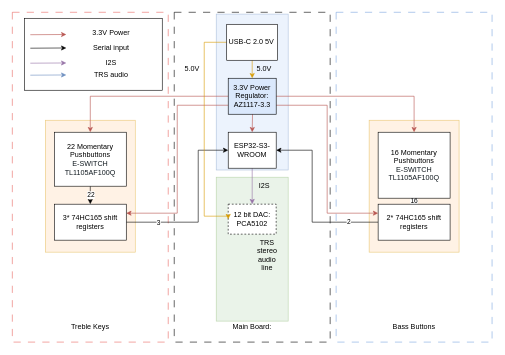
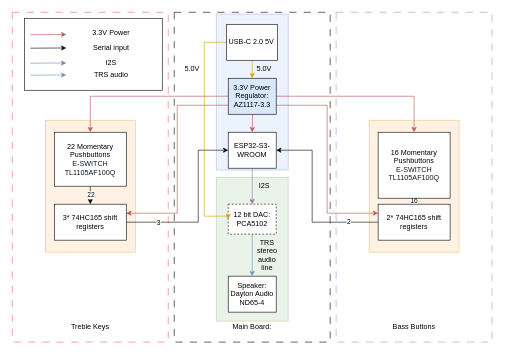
  <mxCell id="0" />
  <mxCell id="1" parent="0" />
  <mxCell id="2" value="" style="rounded=0;whiteSpace=wrap;html=1;fillColor=#d5e8d4;strokeColor=#82b366;opacity=50;" parent="1" vertex="1"><mxGeometry x="360" y="295" width="120" height="240" as="geometry" /></mxCell>
  <mxCell id="3" value="" style="rounded=0;whiteSpace=wrap;html=1;fillColor=#dae8fc;strokeColor=#6c8ebf;gradientColor=none;opacity=50;" parent="1" vertex="1"><mxGeometry x="360" y="23" width="120" height="260" as="geometry" /></mxCell>
  <mxCell id="4" value="" style="rounded=0;whiteSpace=wrap;html=1;fillColor=#ffe6cc;strokeColor=#d79b00;opacity=50;" parent="1" vertex="1"><mxGeometry x="75" y="200" width="150" height="220" as="geometry" /></mxCell>
  <mxCell id="5" value="" style="rounded=0;whiteSpace=wrap;html=1;dashed=1;dashPattern=12 12;fillColor=none;strokeColor=default;" parent="1" vertex="1"><mxGeometry x="290" width="260" height="550" as="geometry" y="20" /></mxCell>
  <mxCell id="6" value="" style="rounded=0;whiteSpace=wrap;html=1;fillColor=#ffe6cc;strokeColor=#d79b00;opacity=50;" parent="1" vertex="1"><mxGeometry x="615" y="200" width="150" height="220" as="geometry" /></mxCell>
  <mxCell id="7" value="&lt;div&gt;&lt;br&gt;&lt;/div&gt;" style="rounded=0;whiteSpace=wrap;html=1;dashed=1;fillColor=none;dashPattern=12 12;strokeColor=#EA6B66;" parent="1" vertex="1"><mxGeometry x="20" width="260" height="550" as="geometry" y="20" /></mxCell>
  <mxCell id="8" value="" style="rounded=0;whiteSpace=wrap;html=1;dashed=1;dashPattern=12 12;fillColor=none;strokeColor=#7EA6E0;" parent="1" vertex="1"><mxGeometry x="560" width="260" height="550" as="geometry" y="20" /></mxCell>
  <mxCell id="9" style="edgeStyle=orthogonalEdgeStyle;rounded=0;orthogonalLoop=1;jettySize=auto;html=1;exitX=0.5;exitY=1;exitDx=0;exitDy=0;entryX=0.5;entryY=0;entryDx=0;entryDy=0;" parent="1" source="11" target="14" edge="1"><mxGeometry relative="1" as="geometry" /></mxCell>
  <mxCell id="10" value="22" style="edgeLabel;html=1;align=center;verticalAlign=middle;resizable=0;points=[];" vertex="1" connectable="0" parent="9"><mxGeometry x="-0.04" relative="1" as="geometry"><mxPoint as="offset" /></mxGeometry></mxCell>
  <mxCell id="11" value="&lt;font&gt;22 Momentary Pushbuttons&lt;/font&gt;&lt;div&gt;&lt;span style=&quot;color: rgb(18, 27, 33); font-family: &amp;quot;Source Sans Pro&amp;quot;, sans-serif; text-align: start; background-color: rgb(255, 255, 255);&quot;&gt;&lt;font&gt;E-SWITCH TL1105AF100Q&lt;/font&gt;&lt;/span&gt;&lt;/div&gt;" style="rounded=0;whiteSpace=wrap;html=1;" parent="1" vertex="1"><mxGeometry x="90" y="220" width="120" height="90" as="geometry" /></mxCell>
  <mxCell id="12" style="edgeStyle=orthogonalEdgeStyle;rounded=0;orthogonalLoop=1;jettySize=auto;html=1;exitX=1;exitY=0.5;exitDx=0;exitDy=0;entryX=0;entryY=0.5;entryDx=0;entryDy=0;" parent="1" source="14" target="24" edge="1"><mxGeometry relative="1" as="geometry"><Array as="points"><mxPoint x="330" y="370" /><mxPoint x="330" y="250" /></Array></mxGeometry></mxCell>
  <mxCell id="13" value="3" style="edgeLabel;html=1;align=center;verticalAlign=middle;resizable=0;points=[];" vertex="1" connectable="0" parent="12"><mxGeometry x="-0.632" relative="1" as="geometry"><mxPoint as="offset" /></mxGeometry></mxCell>
  <mxCell id="14" value="3* 74HC165&lt;span style=&quot;color: light-dark(rgb(0, 0, 0), rgb(255, 255, 255)); background-color: transparent;&quot;&gt;&amp;nbsp;shift registers&lt;/span&gt;" style="rounded=0;whiteSpace=wrap;html=1;" parent="1" vertex="1"><mxGeometry x="90" y="340" width="120" height="60" as="geometry" /></mxCell>
  <mxCell id="15" value="16" style="edgeStyle=orthogonalEdgeStyle;rounded=0;orthogonalLoop=1;jettySize=auto;html=1;" parent="1" source="16" target="19" edge="1"><mxGeometry relative="1" as="geometry" /></mxCell>
  <mxCell id="16" value="&lt;font&gt;16 Momentary Pushbuttons&lt;/font&gt;&lt;div&gt;&lt;span style=&quot;color: rgb(18, 27, 33); font-family: &amp;quot;Source Sans Pro&amp;quot;, sans-serif; text-align: start; background-color: rgb(255, 255, 255);&quot;&gt;&lt;font&gt;E-SWITCH TL1105AF100Q&lt;/font&gt;&lt;/span&gt;&lt;/div&gt;" style="rounded=0;whiteSpace=wrap;html=1;" parent="1" vertex="1"><mxGeometry x="630" y="220" width="120" height="110" as="geometry" /></mxCell>
  <mxCell id="17" style="edgeStyle=orthogonalEdgeStyle;rounded=0;orthogonalLoop=1;jettySize=auto;html=1;exitX=0;exitY=0.5;exitDx=0;exitDy=0;entryX=1;entryY=0.5;entryDx=0;entryDy=0;" parent="1" source="19" target="24" edge="1"><mxGeometry relative="1" as="geometry"><Array as="points"><mxPoint x="520" y="370" /><mxPoint x="520" y="250" /></Array></mxGeometry></mxCell>
  <mxCell id="18" value="2" style="edgeLabel;html=1;align=center;verticalAlign=middle;resizable=0;points=[];" vertex="1" connectable="0" parent="17"><mxGeometry x="-0.655" y="-1" relative="1" as="geometry"><mxPoint as="offset" /></mxGeometry></mxCell>
  <mxCell id="19" value="2* 74HC165&lt;span style=&quot;color: light-dark(rgb(0, 0, 0), rgb(255, 255, 255)); background-color: transparent;&quot;&gt;&amp;nbsp;shift registers&lt;/span&gt;" style="rounded=0;whiteSpace=wrap;html=1;" parent="1" vertex="1"><mxGeometry x="630" y="340" width="120" height="60" as="geometry" /></mxCell>
  <mxCell id="20" value="Treble Keys" style="text;html=1;align=center;verticalAlign=middle;whiteSpace=wrap;rounded=0;" parent="1" vertex="1"><mxGeometry x="110" y="530" width="80" height="30" as="geometry" /></mxCell>
  <mxCell id="21" value="Bass Buttons" style="text;html=1;align=center;verticalAlign=middle;whiteSpace=wrap;rounded=0;" parent="1" vertex="1"><mxGeometry x="650" y="530" width="80" height="30" as="geometry" /></mxCell>
  <mxCell id="22" value="Main Board:" style="text;html=1;align=center;verticalAlign=middle;whiteSpace=wrap;rounded=0;" parent="1" vertex="1"><mxGeometry x="360" y="530" width="120" height="30" as="geometry" /></mxCell>
  <mxCell id="23" style="edgeStyle=orthogonalEdgeStyle;rounded=0;orthogonalLoop=1;jettySize=auto;html=1;exitX=0.5;exitY=1;exitDx=0;exitDy=0;entryX=0.5;entryY=0;entryDx=0;entryDy=0;fillColor=#e1d5e7;strokeColor=#9673a6;" parent="1" source="24" target="26" edge="1"><mxGeometry relative="1" as="geometry" /></mxCell>
  <mxCell id="24" value="ESP32-S3-WROOM" style="rounded=0;whiteSpace=wrap;html=1;" parent="1" vertex="1"><mxGeometry x="380" y="220" width="80" height="60" as="geometry" /></mxCell>
+ <mxCell id="25" style="edgeStyle=orthogonalEdgeStyle;rounded=0;orthogonalLoop=1;jettySize=auto;html=1;exitX=0.5;exitY=1;exitDx=0;exitDy=0;entryX=0.5;entryY=0;entryDx=0;entryDy=0;fillColor=#dae8fc;strokeColor=#6c8ebf;" parent="1" source="26" target="33" edge="1"><mxGeometry relative="1" as="geometry"><mxPoint x="420" y="380" as="targetPoint" /></mxGeometry></mxCell>
  <mxCell id="26" value="12 bit DAC:&lt;div&gt;PCA5102&lt;/div&gt;" style="rounded=0;whiteSpace=wrap;html=1;dashed=1;" parent="1" vertex="1"><mxGeometry x="380" y="340" width="80" height="50" as="geometry" /></mxCell>
  <mxCell id="27" style="edgeStyle=orthogonalEdgeStyle;rounded=0;orthogonalLoop=1;jettySize=auto;html=1;exitX=0.5;exitY=1;exitDx=0;exitDy=0;fillColor=#f8cecc;strokeColor=#b85450;" parent="1" target="24" edge="1"><mxGeometry relative="1" as="geometry"><mxPoint x="420" y="160" as="sourcePoint" /></mxGeometry></mxCell>
  <mxCell id="28" style="edgeStyle=orthogonalEdgeStyle;rounded=0;orthogonalLoop=1;jettySize=auto;html=1;exitX=0;exitY=0.5;exitDx=0;exitDy=0;entryX=0.5;entryY=0;entryDx=0;entryDy=0;fillColor=#f8cecc;strokeColor=#b85450;" parent="1" source="32" target="11" edge="1"><mxGeometry relative="1" as="geometry" /></mxCell>
  <mxCell id="29" style="edgeStyle=orthogonalEdgeStyle;rounded=0;orthogonalLoop=1;jettySize=auto;html=1;exitX=1;exitY=0.5;exitDx=0;exitDy=0;entryX=0.5;entryY=0;entryDx=0;entryDy=0;fillColor=#f8cecc;strokeColor=#b85450;" parent="1" source="32" target="16" edge="1"><mxGeometry relative="1" as="geometry" /></mxCell>
  <mxCell id="30" style="edgeStyle=orthogonalEdgeStyle;rounded=0;orthogonalLoop=1;jettySize=auto;html=1;exitX=0;exitY=0.75;exitDx=0;exitDy=0;entryX=1;entryY=0.25;entryDx=0;entryDy=0;fillColor=#f8cecc;strokeColor=#b85450;" edge="1" parent="1" source="32" target="14"><mxGeometry relative="1" as="geometry" /></mxCell>
  <mxCell id="31" style="edgeStyle=orthogonalEdgeStyle;rounded=0;orthogonalLoop=1;jettySize=auto;html=1;exitX=1;exitY=0.75;exitDx=0;exitDy=0;entryX=0;entryY=0.25;entryDx=0;entryDy=0;fillColor=#f8cecc;strokeColor=#b85450;" edge="1" parent="1" source="32" target="19"><mxGeometry relative="1" as="geometry" /></mxCell>
  <mxCell id="32" value="3.3V Power Regulator:&lt;div&gt;AZ1117-3.3&lt;/div&gt;" style="rounded=0;whiteSpace=wrap;html=1;fillColor=#dae8fc;" parent="1" vertex="1"><mxGeometry x="380" y="130" width="80" height="60" as="geometry" /></mxCell>
+ <mxCell id="33" value="Speaker:&lt;div&gt;Dayton Audio ND65-4&lt;/div&gt;" style="rounded=0;whiteSpace=wrap;html=1;" parent="1" vertex="1"><mxGeometry x="380" y="460" width="80" height="60" as="geometry" /></mxCell>
  <mxCell id="34" style="edgeStyle=orthogonalEdgeStyle;rounded=0;orthogonalLoop=1;jettySize=auto;html=1;exitX=0.5;exitY=1;exitDx=0;exitDy=0;entryX=0.5;entryY=0;entryDx=0;entryDy=0;fillColor=#ffe6cc;strokeColor=#d79b00;" parent="1" source="36" target="32" edge="1"><mxGeometry relative="1" as="geometry" /></mxCell>
  <mxCell id="35" style="edgeStyle=orthogonalEdgeStyle;rounded=0;orthogonalLoop=1;jettySize=auto;html=1;exitX=0;exitY=0.5;exitDx=0;exitDy=0;entryX=0;entryY=0.5;entryDx=0;entryDy=0;fillColor=#ffe6cc;strokeColor=#d79b00;" edge="1" parent="1" source="36" target="26"><mxGeometry relative="1" as="geometry"><Array as="points"><mxPoint x="340" y="70" /><mxPoint x="340" y="360" /><mxPoint x="380" y="360" /></Array></mxGeometry></mxCell>
  <mxCell id="36" value="USB-C 2.0 5V&amp;nbsp;" style="rounded=0;whiteSpace=wrap;html=1;" parent="1" vertex="1"><mxGeometry x="377.5" y="40" width="85" height="60" as="geometry" /></mxCell>
  <mxCell id="37" value="I2S" style="text;html=1;align=center;verticalAlign=middle;resizable=0;points=[];autosize=1;strokeColor=none;fillColor=none;" parent="1" vertex="1"><mxGeometry x="420" y="295" width="40" height="30" as="geometry" /></mxCell>
  <mxCell id="38" value="5.0V" style="text;html=1;align=center;verticalAlign=middle;whiteSpace=wrap;rounded=0;" vertex="1" parent="1"><mxGeometry x="410" y="100" width="60" height="30" as="geometry" /></mxCell>
  <mxCell id="39" value="" style="rounded=0;whiteSpace=wrap;html=1;" vertex="1" parent="1"><mxGeometry x="40" y="30" width="230" height="120" as="geometry" /></mxCell>
  <mxCell id="40" value="" style="endArrow=classic;html=1;rounded=0;fillColor=#f8cecc;strokeColor=#b85450;" edge="1" parent="1"><mxGeometry width="50" height="50" relative="1" as="geometry"><mxPoint x="50" y="57.385" as="sourcePoint" /><mxPoint x="110" y="57" as="targetPoint" /></mxGeometry></mxCell>
  <mxCell id="41" value="3.3V Power" style="text;html=1;align=center;verticalAlign=middle;whiteSpace=wrap;rounded=0;" vertex="1" parent="1"><mxGeometry x="130" y="40" width="110" height="30" as="geometry" /></mxCell>
  <mxCell id="42" value="" style="endArrow=classic;html=1;rounded=0;" edge="1" parent="1"><mxGeometry width="50" height="50" relative="1" as="geometry"><mxPoint x="50" y="79.885" as="sourcePoint" /><mxPoint x="110" y="79.5" as="targetPoint" /></mxGeometry></mxCell>
  <mxCell id="43" value="Serial input" style="text;html=1;align=center;verticalAlign=middle;whiteSpace=wrap;rounded=0;" vertex="1" parent="1"><mxGeometry x="120" y="65" width="130" height="30" as="geometry" /></mxCell>
  <mxCell id="44" value="5.0V" style="text;html=1;align=center;verticalAlign=middle;whiteSpace=wrap;rounded=0;" vertex="1" parent="1"><mxGeometry x="290" y="100" width="60" height="30" as="geometry" /></mxCell>
  <mxCell id="45" value="TRS stereo audio line" style="text;html=1;align=center;verticalAlign=middle;whiteSpace=wrap;rounded=0;" vertex="1" parent="1"><mxGeometry x="420" y="400" width="50" height="50" as="geometry" /></mxCell>
  <mxCell id="46" value="" style="endArrow=classic;html=1;rounded=0;fillColor=#e1d5e7;strokeColor=#9673a6;" edge="1" parent="1"><mxGeometry width="50" height="50" relative="1" as="geometry"><mxPoint x="50" y="104.885" as="sourcePoint" /><mxPoint x="110" y="104.5" as="targetPoint" /></mxGeometry></mxCell>
  <mxCell id="47" value="I2S" style="text;html=1;align=center;verticalAlign=middle;whiteSpace=wrap;rounded=0;" vertex="1" parent="1"><mxGeometry x="120" y="90" width="130" height="30" as="geometry" /></mxCell>
  <mxCell id="48" value="" style="endArrow=classic;html=1;rounded=0;fillColor=#dae8fc;strokeColor=#6c8ebf;" edge="1" parent="1"><mxGeometry width="50" height="50" relative="1" as="geometry"><mxPoint x="50" y="124.885" as="sourcePoint" /><mxPoint x="110" y="124.5" as="targetPoint" /></mxGeometry></mxCell>
  <mxCell id="49" value="TRS audio" style="text;html=1;align=center;verticalAlign=middle;whiteSpace=wrap;rounded=0;" vertex="1" parent="1"><mxGeometry x="120" y="110" width="130" height="30" as="geometry" /></mxCell>
